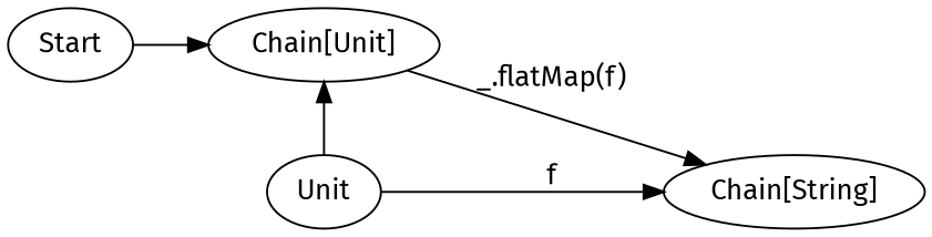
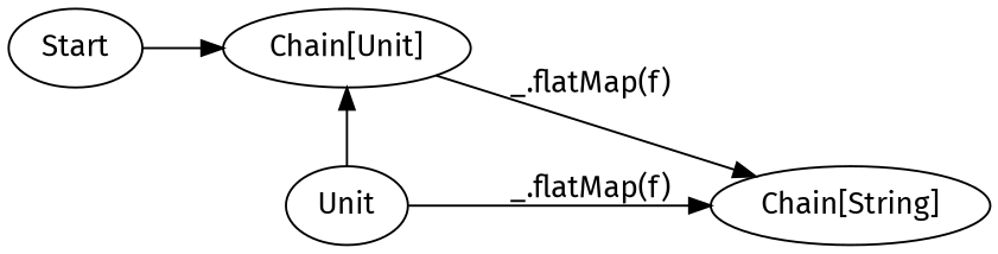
  digraph {
    fontname="Fira Sans"
    rankdir=LR
    node [fontname="Fira Sans" group=down]
    edge [fontname="Fira Sans"]
    Unit
    n2 [group=up label="Chain[Unit]"]
    n3 [label="Chain[String]"]
    Start [group=""]
    subgraph sub_1 {
      rank=same
      Unit
      n2
    }
-   Unit -> n3 [label=f]
+   Unit -> n3 [label="_.flatMap(f)"]
    n2 -> Unit [dir=back]
    n2 -> n3 [label="_.flatMap(f)"]
    Start -> n2
  }
